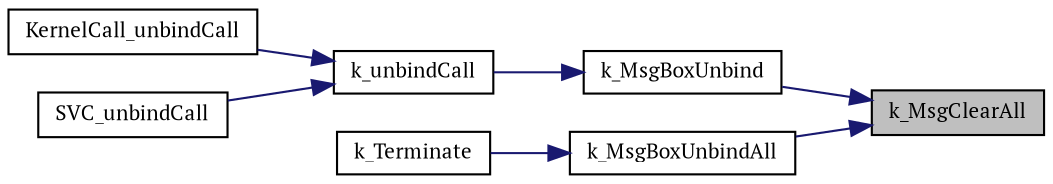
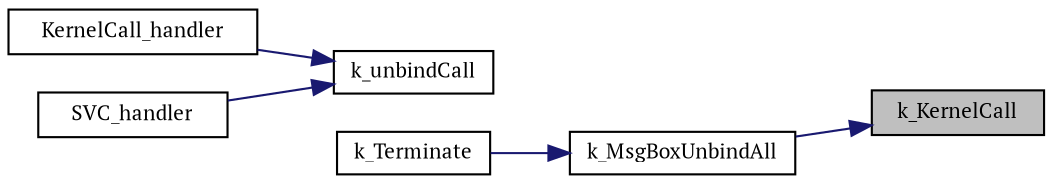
  digraph {
    fontname="PT Serif"
    rankdir=RL
    node [color=black fillcolor=white fontname="PT Serif" fontsize=10 shape=record style=filled]
    edge [color=midnightblue dir=back fontname="PT Serif" fontsize=10 labelfontname=Helvetica labelfontsize=10 style=solid]
-   n1 [fillcolor=grey75 fontcolor=black height=0.2 label=k_MsgClearAll width=0.4]
-   n2 [height=0.2 label=k_MsgBoxUnbind width=0.4]
+   n1 [fillcolor=grey75 fontcolor=black height=0.2 label=k_KernelCall width=0.4]
    n3 [height=0.2 label=k_MsgBoxUnbindAll width=0.4]
    n4 [height=0.2 label=k_unbindCall width=0.4]
    n5 [height=0.2 label=k_Terminate width=0.4]
-   n6 [height=0.2 label=KernelCall_unbindCall width=0.4]
-   n7 [height=0.2 label=SVC_unbindCall width=0.4]
-   n1 -> n2
+   n6 [height=0.2 label=KernelCall_handler width=0.4]
+   n7 [height=0.2 label=SVC_handler width=0.4]
    n1 -> n3
-   n2 -> n4
    n3 -> n5
    n4 -> n6
    n4 -> n7
  }
